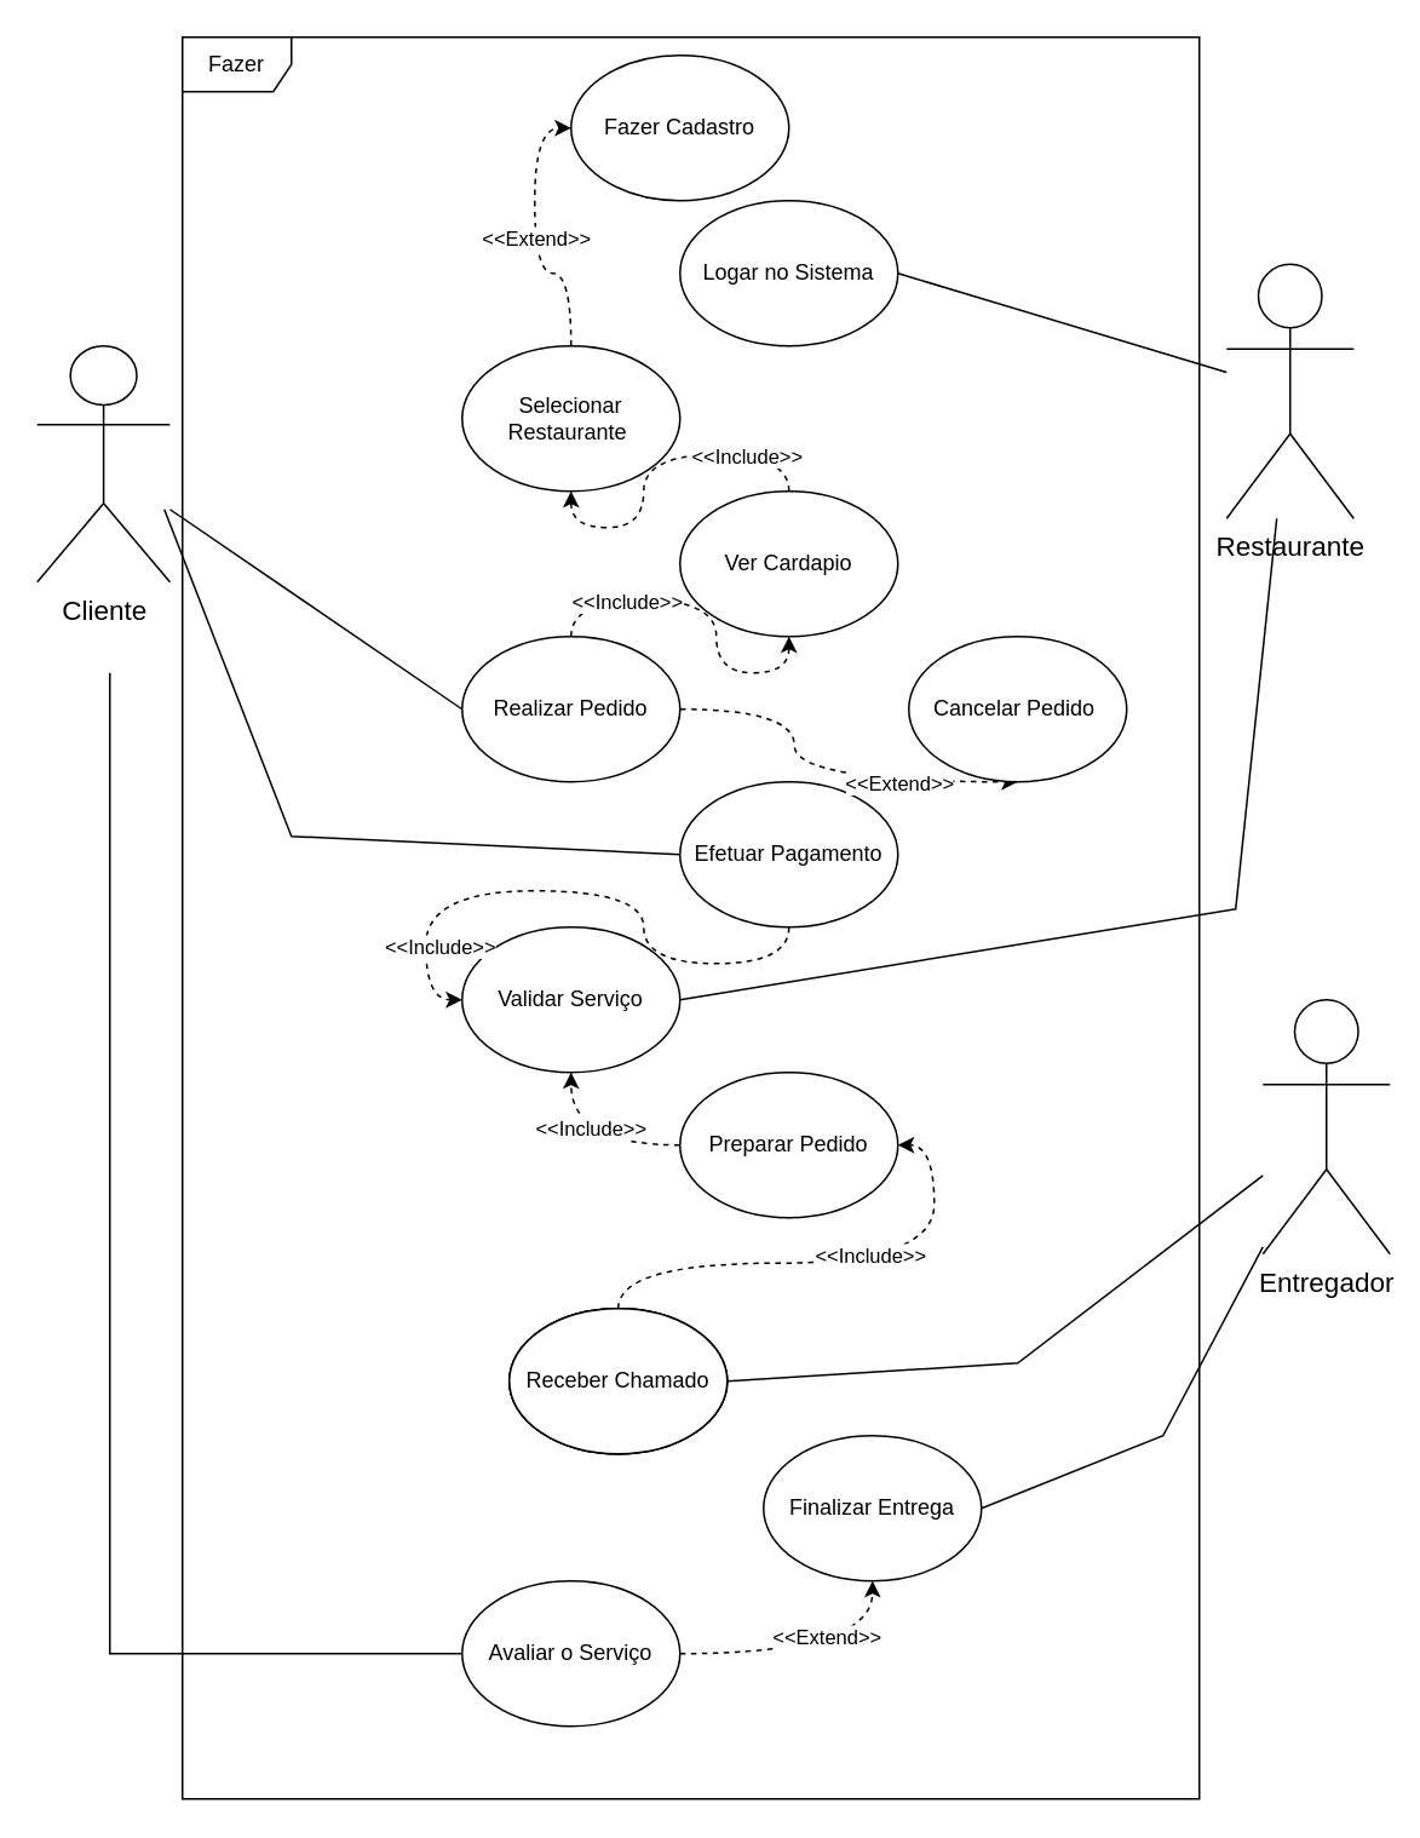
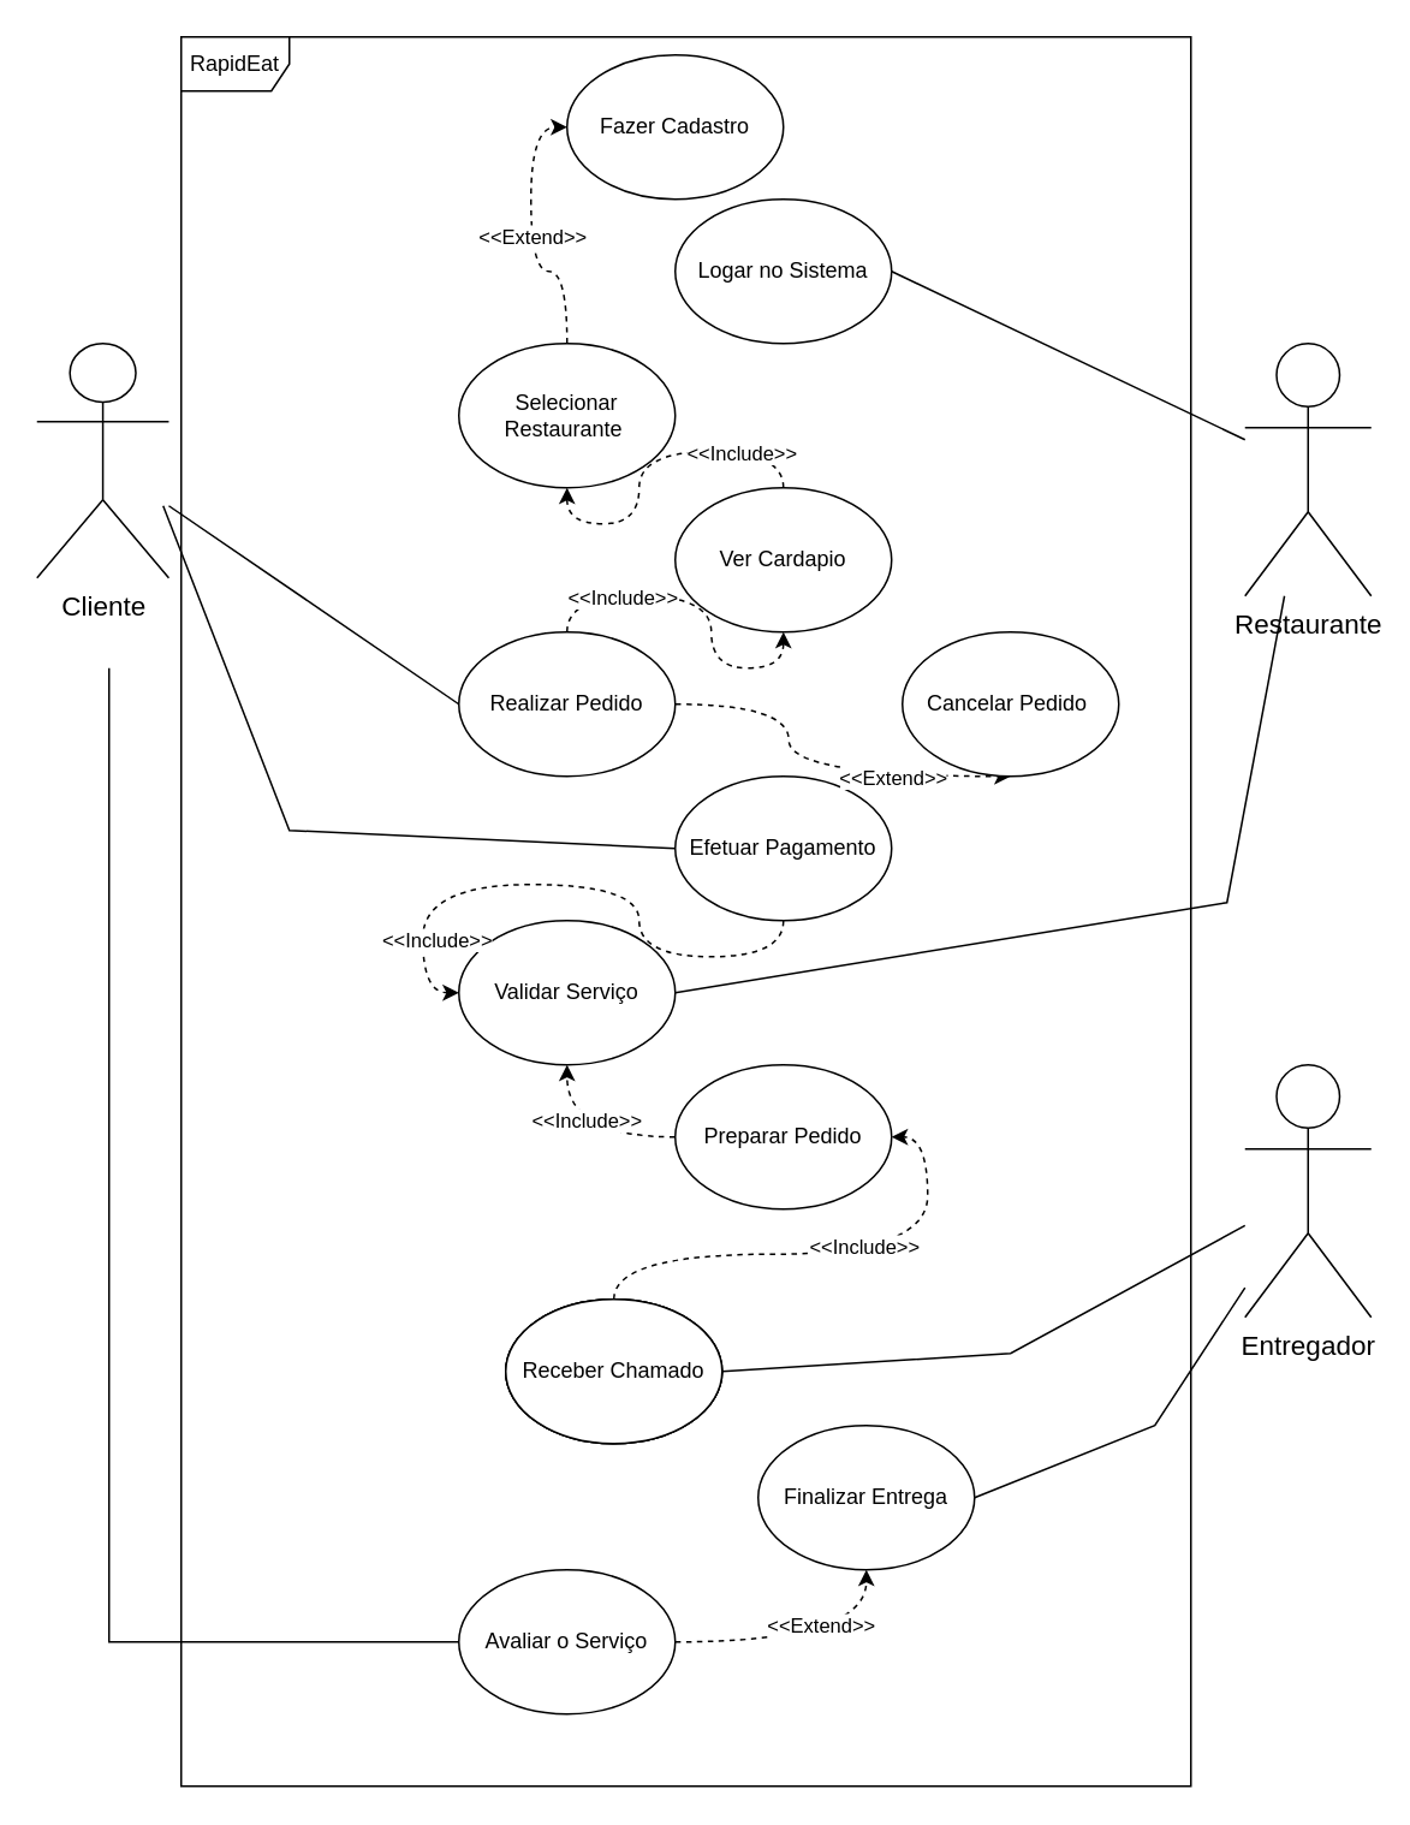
  <mxCell id="0" />
  <mxCell id="1" parent="0" />
  <mxCell id="2" value="&lt;font style=&quot;font-size: 15px;&quot;&gt;Cliente&lt;/font&gt;" style="shape=umlActor;verticalLabelPosition=bottom;verticalAlign=top;html=1;outlineConnect=0;" parent="1" vertex="1"><mxGeometry x="20" y="190" width="73.13" height="130" as="geometry" /></mxCell>
  <mxCell id="3" value="Logar no Sistema" style="ellipse;whiteSpace=wrap;html=1;" parent="1" vertex="1"><mxGeometry x="374" y="110" width="120" height="80" as="geometry" /></mxCell>
- <mxCell id="4" value="&lt;font style=&quot;font-size: 15px;&quot;&gt;Entregador&lt;/font&gt;" style="shape=umlActor;verticalLabelPosition=bottom;verticalAlign=top;html=1;outlineConnect=0;" parent="1" vertex="1"><mxGeometry x="695" y="550" width="70" height="140" as="geometry" /></mxCell>
- <mxCell id="5" value="&lt;font style=&quot;font-size: 15px;&quot;&gt;Restaurante&lt;/font&gt;&lt;div style=&quot;font-size: 15px;&quot;&gt;&lt;br&gt;&lt;/div&gt;" style="shape=umlActor;verticalLabelPosition=bottom;verticalAlign=top;html=1;outlineConnect=0;" parent="1" vertex="1"><mxGeometry x="675" y="145" width="70" height="140" as="geometry" /></mxCell>
+ <mxCell id="4" value="&lt;font style=&quot;font-size: 15px;&quot;&gt;Entregador&lt;/font&gt;" style="shape=umlActor;verticalLabelPosition=bottom;verticalAlign=top;html=1;outlineConnect=0;" parent="1" vertex="1"><mxGeometry x="690" y="590" width="70" height="140" as="geometry" /></mxCell>
+ <mxCell id="5" value="&lt;font style=&quot;font-size: 15px;&quot;&gt;Restaurante&lt;/font&gt;&lt;div style=&quot;font-size: 15px;&quot;&gt;&lt;br&gt;&lt;/div&gt;" style="shape=umlActor;verticalLabelPosition=bottom;verticalAlign=top;html=1;outlineConnect=0;" parent="1" vertex="1"><mxGeometry x="690" y="190" width="70" height="140" as="geometry" /></mxCell>
  <mxCell id="6" style="edgeStyle=orthogonalEdgeStyle;rounded=0;orthogonalLoop=1;jettySize=auto;html=1;entryX=0;entryY=0.5;entryDx=0;entryDy=0;curved=1;dashed=1;" edge="1" parent="1" source="7" target="23"><mxGeometry relative="1" as="geometry" /></mxCell>
  <mxCell id="7" value="Selecionar Restaurante&amp;nbsp;" style="ellipse;whiteSpace=wrap;html=1;" parent="1" vertex="1"><mxGeometry x="254" y="190" width="120" height="80" as="geometry" /></mxCell>
  <mxCell id="8" style="edgeStyle=orthogonalEdgeStyle;rounded=0;orthogonalLoop=1;jettySize=auto;html=1;entryX=0.5;entryY=1;entryDx=0;entryDy=0;curved=1;dashed=1;" edge="1" parent="1" source="9" target="7"><mxGeometry relative="1" as="geometry" /></mxCell>
  <mxCell id="9" value="Ver Cardapio" style="ellipse;whiteSpace=wrap;html=1;" parent="1" vertex="1"><mxGeometry x="374" y="270" width="120" height="80" as="geometry" /></mxCell>
  <mxCell id="10" style="edgeStyle=orthogonalEdgeStyle;rounded=0;orthogonalLoop=1;jettySize=auto;html=1;exitX=0.5;exitY=0;exitDx=0;exitDy=0;entryX=0.5;entryY=1;entryDx=0;entryDy=0;curved=1;dashed=1;" edge="1" parent="1" source="12" target="9"><mxGeometry relative="1" as="geometry" /></mxCell>
  <mxCell id="11" style="edgeStyle=orthogonalEdgeStyle;rounded=0;orthogonalLoop=1;jettySize=auto;html=1;entryX=0.5;entryY=1;entryDx=0;entryDy=0;curved=1;dashed=1;" edge="1" parent="1" source="12" target="13"><mxGeometry relative="1" as="geometry"><Array as="points"><mxPoint x="437" y="390" /><mxPoint x="437" y="430" /></Array></mxGeometry></mxCell>
  <mxCell id="12" value="Realizar Pedido" style="ellipse;whiteSpace=wrap;html=1;" parent="1" vertex="1"><mxGeometry x="254" y="350" width="120" height="80" as="geometry" /></mxCell>
  <mxCell id="13" value="Cancelar Pedido&amp;nbsp;" style="ellipse;whiteSpace=wrap;html=1;" parent="1" vertex="1"><mxGeometry x="500" y="350" width="120" height="80" as="geometry" /></mxCell>
  <mxCell id="14" style="edgeStyle=orthogonalEdgeStyle;rounded=0;orthogonalLoop=1;jettySize=auto;html=1;exitX=0;exitY=0.5;exitDx=0;exitDy=0;entryX=0.5;entryY=1;entryDx=0;entryDy=0;curved=1;dashed=1;" edge="1" parent="1" source="15" target="24"><mxGeometry relative="1" as="geometry" /></mxCell>
  <mxCell id="15" value="Preparar Pedido" style="ellipse;whiteSpace=wrap;html=1;" parent="1" vertex="1"><mxGeometry x="374" y="590" width="120" height="80" as="geometry" /></mxCell>
  <mxCell id="16" value="Retirar Pedido" style="ellipse;whiteSpace=wrap;html=1;" parent="1" vertex="1"><mxGeometry x="280" y="720" width="120" height="80" as="geometry" /></mxCell>
  <mxCell id="17" value="Efetuar Pagamento" style="ellipse;whiteSpace=wrap;html=1;" parent="1" vertex="1"><mxGeometry x="280" y="720" width="120" height="80" as="geometry" /></mxCell>
  <mxCell id="18" style="edgeStyle=orthogonalEdgeStyle;rounded=0;orthogonalLoop=1;jettySize=auto;html=1;entryX=1;entryY=0.5;entryDx=0;entryDy=0;curved=1;dashed=1;" edge="1" parent="1" source="19" target="15"><mxGeometry relative="1" as="geometry" /></mxCell>
  <mxCell id="19" value="Receber Chamado" style="ellipse;whiteSpace=wrap;html=1;" parent="1" vertex="1"><mxGeometry x="280" y="720" width="120" height="80" as="geometry" /></mxCell>
  <mxCell id="20" value="Finalizar Entrega" style="ellipse;whiteSpace=wrap;html=1;" parent="1" vertex="1"><mxGeometry x="420" y="790" width="120" height="80" as="geometry" /></mxCell>
  <mxCell id="21" style="edgeStyle=orthogonalEdgeStyle;rounded=0;orthogonalLoop=1;jettySize=auto;html=1;entryX=0.5;entryY=1;entryDx=0;entryDy=0;curved=1;dashed=1;" edge="1" parent="1" source="22" target="20"><mxGeometry relative="1" as="geometry" /></mxCell>
  <mxCell id="22" value="Avaliar o Serviço" style="ellipse;whiteSpace=wrap;html=1;" parent="1" vertex="1"><mxGeometry x="254" y="870" width="120" height="80" as="geometry" /></mxCell>
  <mxCell id="23" value="Fazer Cadastro" style="ellipse;whiteSpace=wrap;html=1;" parent="1" vertex="1"><mxGeometry x="314" y="30" width="120" height="80" as="geometry" /></mxCell>
  <mxCell id="24" value="Validar Serviço" style="ellipse;whiteSpace=wrap;html=1;" parent="1" vertex="1"><mxGeometry x="254" y="510" width="120" height="80" as="geometry" /></mxCell>
  <mxCell id="25" style="edgeStyle=orthogonalEdgeStyle;rounded=0;orthogonalLoop=1;jettySize=auto;html=1;entryX=0;entryY=0.5;entryDx=0;entryDy=0;curved=1;dashed=1;" parent="1" source="27" target="24" edge="1"><mxGeometry relative="1" as="geometry" /></mxCell>
  <mxCell id="26" value="&amp;lt;&amp;lt;Include&amp;gt;&amp;gt;" style="edgeLabel;html=1;align=center;verticalAlign=middle;resizable=0;points=[];" parent="25" vertex="1" connectable="0"><mxGeometry x="0.426" y="2" relative="1" as="geometry"><mxPoint x="158" y="-242" as="offset" /></mxGeometry></mxCell>
  <mxCell id="27" value="Efetuar Pagamento" style="ellipse;whiteSpace=wrap;html=1;" parent="1" vertex="1"><mxGeometry x="374" y="430" width="120" height="80" as="geometry" /></mxCell>
  <mxCell id="28" value="" style="endArrow=none;html=1;rounded=0;entryX=0;entryY=0.5;entryDx=0;entryDy=0;" parent="1" source="2" target="12" edge="1"><mxGeometry width="50" height="50" relative="1" as="geometry"><mxPoint x="350" y="450" as="sourcePoint" /><mxPoint x="400" y="400" as="targetPoint" /></mxGeometry></mxCell>
  <mxCell id="29" value="" style="endArrow=none;html=1;rounded=0;entryX=0;entryY=0.5;entryDx=0;entryDy=0;" parent="1" target="27" edge="1"><mxGeometry width="50" height="50" relative="1" as="geometry"><mxPoint x="90" y="280" as="sourcePoint" /><mxPoint x="400" y="400" as="targetPoint" /><Array as="points"><mxPoint x="160" y="460" /></Array></mxGeometry></mxCell>
  <mxCell id="30" value="" style="endArrow=none;html=1;rounded=0;exitX=1;exitY=0.5;exitDx=0;exitDy=0;" parent="1" source="24" target="5" edge="1"><mxGeometry width="50" height="50" relative="1" as="geometry"><mxPoint x="350" y="450" as="sourcePoint" /><mxPoint x="400" y="400" as="targetPoint" /><Array as="points"><mxPoint x="680" y="500" /></Array></mxGeometry></mxCell>
  <mxCell id="31" value="" style="endArrow=none;html=1;rounded=0;exitX=1;exitY=0.5;exitDx=0;exitDy=0;" parent="1" source="3" target="5" edge="1"><mxGeometry width="50" height="50" relative="1" as="geometry"><mxPoint x="290" y="360" as="sourcePoint" /><mxPoint x="340" y="310" as="targetPoint" /></mxGeometry></mxCell>
  <mxCell id="32" value="" style="endArrow=none;html=1;rounded=0;entryX=0;entryY=0.5;entryDx=0;entryDy=0;" edge="1" parent="1" target="22"><mxGeometry width="50" height="50" relative="1" as="geometry"><mxPoint x="60" y="370" as="sourcePoint" /><mxPoint x="400" y="440" as="targetPoint" /><Array as="points"><mxPoint x="60" y="910" /></Array></mxGeometry></mxCell>
  <mxCell id="33" value="" style="endArrow=none;html=1;rounded=0;exitX=1;exitY=0.5;exitDx=0;exitDy=0;" edge="1" parent="1" source="19" target="4"><mxGeometry width="50" height="50" relative="1" as="geometry"><mxPoint x="350" y="820" as="sourcePoint" /><mxPoint x="400" y="770" as="targetPoint" /><Array as="points"><mxPoint x="560" y="750" /></Array></mxGeometry></mxCell>
  <mxCell id="34" value="" style="endArrow=none;html=1;rounded=0;exitX=1;exitY=0.5;exitDx=0;exitDy=0;" edge="1" parent="1" source="20" target="4"><mxGeometry width="50" height="50" relative="1" as="geometry"><mxPoint x="350" y="820" as="sourcePoint" /><mxPoint x="400" y="770" as="targetPoint" /><Array as="points"><mxPoint x="640" y="790" /></Array></mxGeometry></mxCell>
  <mxCell id="35" value="&amp;lt;&amp;lt;Include&amp;gt;&amp;gt;" style="edgeLabel;html=1;align=center;verticalAlign=middle;resizable=0;points=[];" vertex="1" connectable="0" parent="1"><mxGeometry x="241" y="520" as="geometry" /></mxCell>
  <mxCell id="36" value="&amp;lt;&amp;lt;Include&amp;gt;&amp;gt;" style="edgeLabel;html=1;align=center;verticalAlign=middle;resizable=0;points=[];" vertex="1" connectable="0" parent="1"><mxGeometry x="360" y="340" as="geometry"><mxPoint x="-16" y="-10" as="offset" /></mxGeometry></mxCell>
  <mxCell id="37" value="&amp;lt;&amp;lt;Extend&amp;gt;&amp;gt;" style="edgeLabel;html=1;align=center;verticalAlign=middle;resizable=0;points=[];" vertex="1" connectable="0" parent="1"><mxGeometry x="310" y="140" as="geometry"><mxPoint x="-16" y="-10" as="offset" /></mxGeometry></mxCell>
  <mxCell id="38" value="&amp;lt;&amp;lt;Include&amp;gt;&amp;gt;" style="edgeLabel;html=1;align=center;verticalAlign=middle;resizable=0;points=[];" vertex="1" connectable="0" parent="1"><mxGeometry x="494" y="700" as="geometry"><mxPoint x="-16" y="-10" as="offset" /></mxGeometry></mxCell>
  <mxCell id="39" value="&amp;lt;&amp;lt;Extend&amp;gt;&amp;gt;" style="edgeLabel;html=1;align=center;verticalAlign=middle;resizable=0;points=[];" vertex="1" connectable="0" parent="1"><mxGeometry x="510" y="440" as="geometry"><mxPoint x="-16" y="-10" as="offset" /></mxGeometry></mxCell>
  <mxCell id="40" value="&amp;lt;&amp;lt;Include&amp;gt;&amp;gt;" style="edgeLabel;html=1;align=center;verticalAlign=middle;resizable=0;points=[];" vertex="1" connectable="0" parent="1"><mxGeometry x="340" y="630" as="geometry"><mxPoint x="-16" y="-10" as="offset" /></mxGeometry></mxCell>
  <mxCell id="41" value="&amp;lt;&amp;lt;Extend&amp;gt;&amp;gt;" style="edgeLabel;html=1;align=center;verticalAlign=middle;resizable=0;points=[];" vertex="1" connectable="0" parent="1"><mxGeometry x="470" y="910" as="geometry"><mxPoint x="-16" y="-10" as="offset" /></mxGeometry></mxCell>
- <mxCell id="42" value="Fazer" style="shape=umlFrame;whiteSpace=wrap;html=1;pointerEvents=0;" vertex="1" parent="1"><mxGeometry x="100" y="20" width="560" height="970" as="geometry" /></mxCell>
+ <mxCell id="42" value="RapidEat" style="shape=umlFrame;whiteSpace=wrap;html=1;pointerEvents=0;" vertex="1" parent="1"><mxGeometry x="100" y="20" width="560" height="970" as="geometry" /></mxCell>
